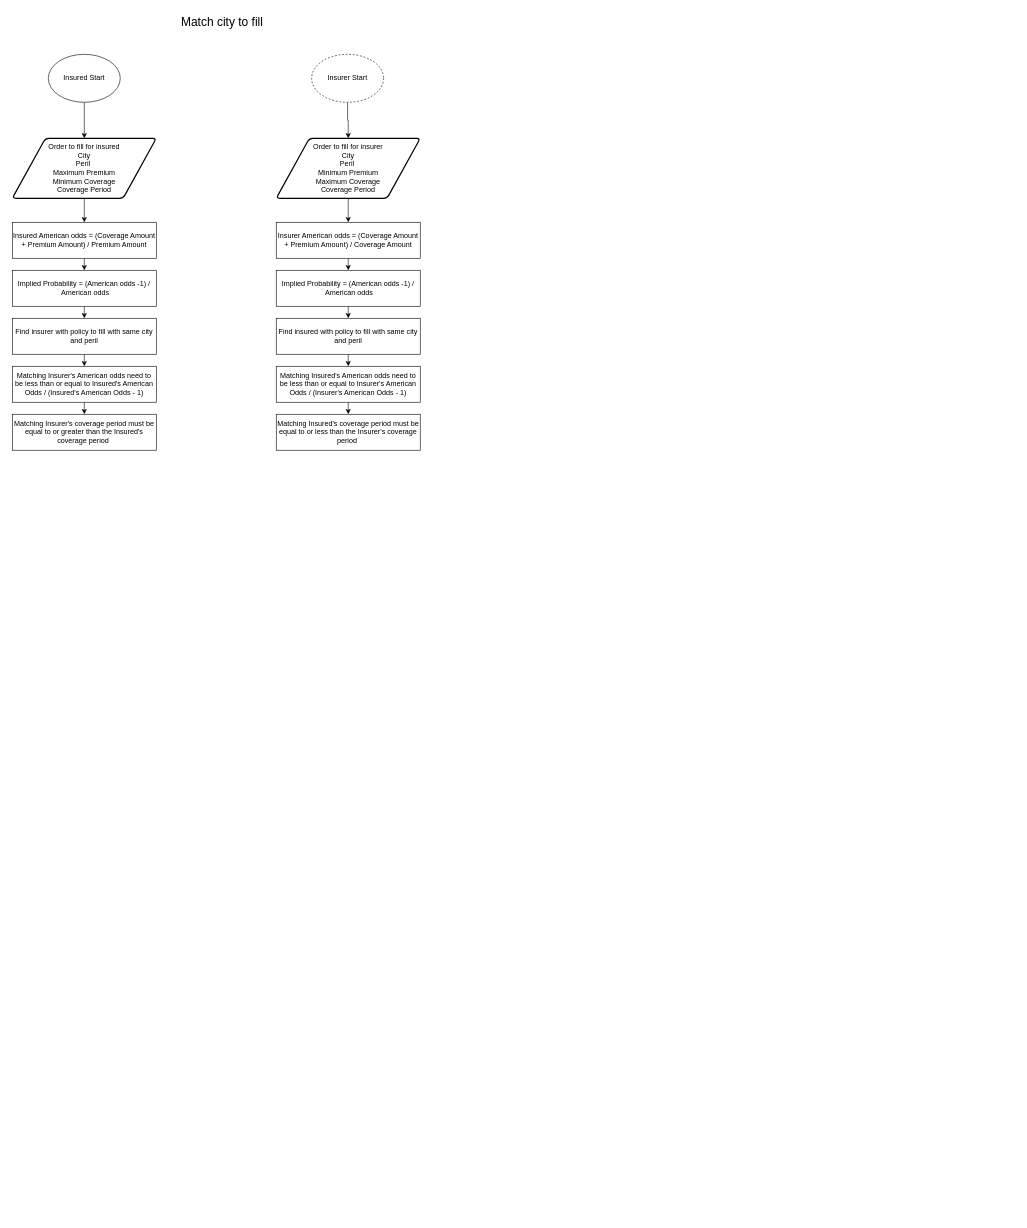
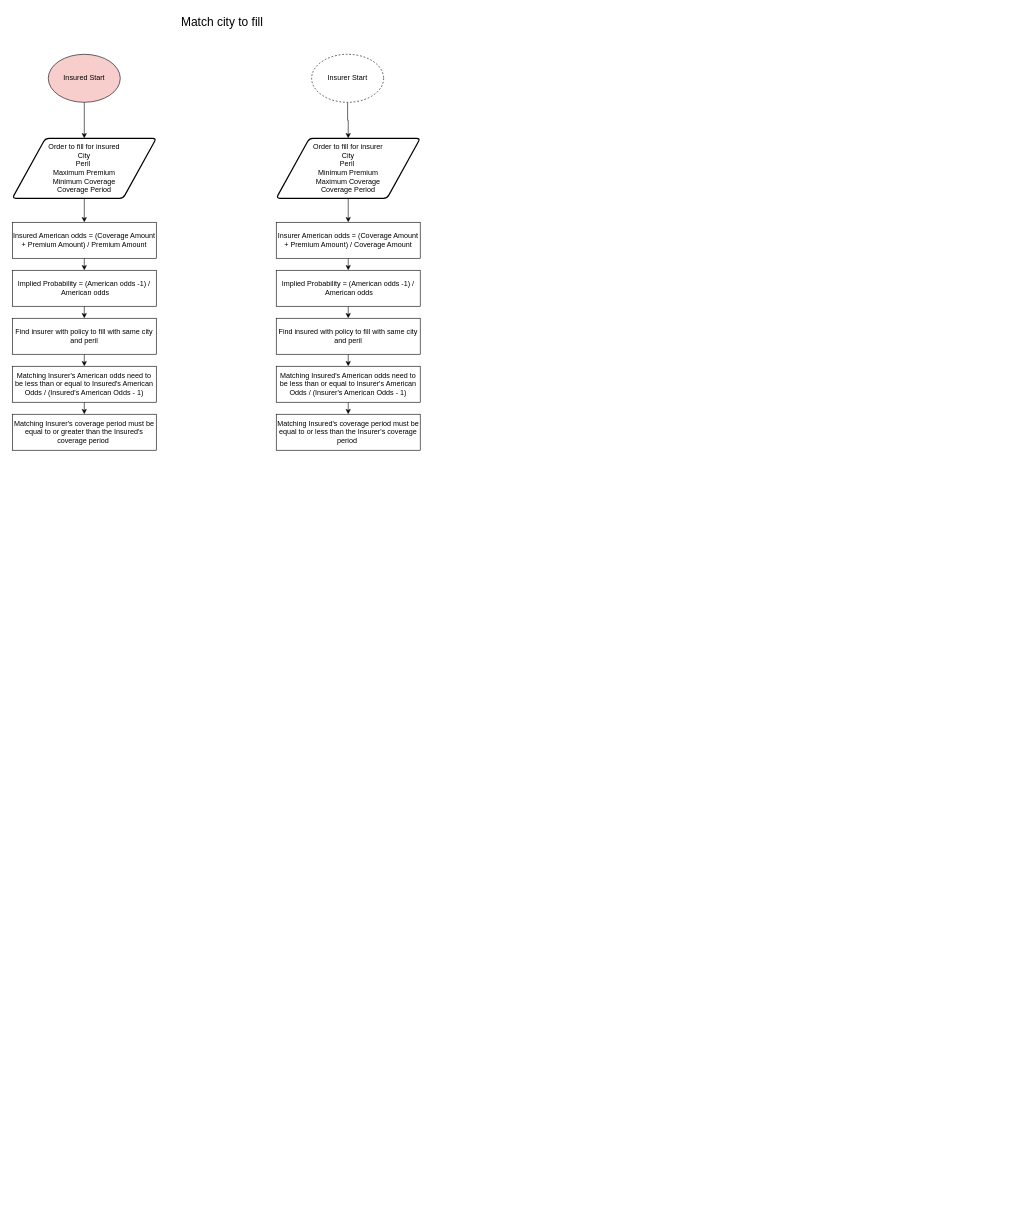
  <mxCell id="0" />
  <mxCell id="1" parent="0" />
  <mxCell id="2" value="Match city to fill" style="text;html=1;strokeColor=none;fillColor=none;align=center;verticalAlign=middle;whiteSpace=wrap;rounded=0;fontSize=20;" vertex="1" parent="1"><mxGeometry x="280" y="20" width="180" height="30" as="geometry" /></mxCell>
  <mxCell id="3" style="edgeStyle=orthogonalEdgeStyle;rounded=0;orthogonalLoop=1;jettySize=auto;html=1;exitX=0.5;exitY=1;exitDx=0;exitDy=0;entryX=0.5;entryY=0;entryDx=0;entryDy=0;" edge="1" parent="1" source="4" target="11"><mxGeometry relative="1" as="geometry" /></mxCell>
  <mxCell id="4" value="Order to fill for insured&lt;br&gt;City &lt;br&gt;Peril&amp;nbsp;&lt;br&gt;Maximum Premium &lt;br&gt;Minimum Coverage &lt;br&gt;Coverage Period" style="shape=parallelogram;html=1;strokeWidth=2;perimeter=parallelogramPerimeter;whiteSpace=wrap;rounded=1;arcSize=12;size=0.23;" vertex="1" parent="1"><mxGeometry x="20" y="230" width="240" height="100" as="geometry" /></mxCell>
  <mxCell id="5" style="edgeStyle=orthogonalEdgeStyle;rounded=0;orthogonalLoop=1;jettySize=auto;html=1;entryX=1;entryY=0.5;entryDx=0;entryDy=0;startArrow=none;startFill=0;endArrow=classic;endFill=1;" edge="1" parent="1"><mxGeometry relative="1" as="geometry"><mxPoint x="1490" y="2025" as="targetPoint" /></mxGeometry></mxCell>
  <mxCell id="6" style="edgeStyle=orthogonalEdgeStyle;rounded=0;orthogonalLoop=1;jettySize=auto;html=1;startArrow=none;startFill=0;endArrow=classic;endFill=1;" edge="1" parent="1"><mxGeometry relative="1" as="geometry"><mxPoint x="1690" y="1335" as="sourcePoint" /></mxGeometry></mxCell>
  <mxCell id="7" style="edgeStyle=orthogonalEdgeStyle;rounded=0;orthogonalLoop=1;jettySize=auto;html=1;entryX=1;entryY=0.5;entryDx=0;entryDy=0;startArrow=none;startFill=0;endArrow=classic;endFill=1;" edge="1" parent="1"><mxGeometry relative="1" as="geometry"><mxPoint x="1690" y="1670" as="sourcePoint" /></mxGeometry></mxCell>
  <mxCell id="8" style="edgeStyle=orthogonalEdgeStyle;rounded=0;orthogonalLoop=1;jettySize=auto;html=1;exitX=0.5;exitY=1;exitDx=0;exitDy=0;entryX=0.5;entryY=0;entryDx=0;entryDy=0;" edge="1" parent="1" source="9" target="13"><mxGeometry relative="1" as="geometry" /></mxCell>
  <mxCell id="9" value="Order to fill for insurer&lt;br&gt;City &lt;br&gt;Peril&amp;nbsp;&lt;br&gt;Minimum Premium &lt;br&gt;Maximum Coverage &lt;br&gt;Coverage Period" style="shape=parallelogram;html=1;strokeWidth=2;perimeter=parallelogramPerimeter;whiteSpace=wrap;rounded=1;arcSize=12;size=0.23;" vertex="1" parent="1"><mxGeometry x="460" y="230" width="240" height="100" as="geometry" /></mxCell>
  <mxCell id="10" style="edgeStyle=orthogonalEdgeStyle;rounded=0;orthogonalLoop=1;jettySize=auto;html=1;exitX=0.5;exitY=1;exitDx=0;exitDy=0;entryX=0.5;entryY=0;entryDx=0;entryDy=0;" edge="1" parent="1" source="11" target="15"><mxGeometry relative="1" as="geometry" /></mxCell>
  <mxCell id="11" value="Insured American odds = (Coverage Amount + Premium Amount) / Premium Amount" style="rounded=0;whiteSpace=wrap;html=1;" vertex="1" parent="1"><mxGeometry x="20" y="370" width="240" height="60" as="geometry" /></mxCell>
  <mxCell id="12" style="edgeStyle=orthogonalEdgeStyle;rounded=0;orthogonalLoop=1;jettySize=auto;html=1;exitX=0.5;exitY=1;exitDx=0;exitDy=0;entryX=0.5;entryY=0;entryDx=0;entryDy=0;" edge="1" parent="1" source="13" target="19"><mxGeometry relative="1" as="geometry" /></mxCell>
  <mxCell id="13" value="Insurer American odds = (Coverage Amount + Premium Amount) / Coverage Amount" style="rounded=0;whiteSpace=wrap;html=1;" vertex="1" parent="1"><mxGeometry x="460" y="370" width="240" height="60" as="geometry" /></mxCell>
  <mxCell id="14" style="edgeStyle=orthogonalEdgeStyle;rounded=0;orthogonalLoop=1;jettySize=auto;html=1;exitX=0.5;exitY=1;exitDx=0;exitDy=0;entryX=0.5;entryY=0;entryDx=0;entryDy=0;" edge="1" parent="1" source="15" target="23"><mxGeometry relative="1" as="geometry" /></mxCell>
  <mxCell id="15" value="Implied Probability = (American odds -1) / &amp;nbsp;American odds" style="rounded=0;whiteSpace=wrap;html=1;" vertex="1" parent="1"><mxGeometry x="20" y="450" width="240" height="60" as="geometry" /></mxCell>
  <mxCell id="16" value="" style="edgeStyle=orthogonalEdgeStyle;rounded=0;orthogonalLoop=1;jettySize=auto;html=1;" edge="1" parent="1" source="17" target="4"><mxGeometry relative="1" as="geometry" /></mxCell>
- <mxCell id="17" value="Insured Start" style="ellipse;whiteSpace=wrap;html=1;" vertex="1" parent="1"><mxGeometry x="80" y="90" width="120" height="80" as="geometry" /></mxCell>
+ <mxCell id="17" value="Insured Start" style="ellipse;whiteSpace=wrap;html=1;fillColor=#f8cecc;" vertex="1" parent="1"><mxGeometry x="80" y="90" width="120" height="80" as="geometry" /></mxCell>
  <mxCell id="18" style="edgeStyle=orthogonalEdgeStyle;rounded=0;orthogonalLoop=1;jettySize=auto;html=1;exitX=0.5;exitY=1;exitDx=0;exitDy=0;entryX=0.5;entryY=0;entryDx=0;entryDy=0;" edge="1" parent="1" source="19" target="27"><mxGeometry relative="1" as="geometry" /></mxCell>
  <mxCell id="19" value="Implied Probability = (American odds -1) / &amp;nbsp;American odds" style="rounded=0;whiteSpace=wrap;html=1;" vertex="1" parent="1"><mxGeometry x="460" y="450" width="240" height="60" as="geometry" /></mxCell>
  <mxCell id="20" value="" style="edgeStyle=orthogonalEdgeStyle;rounded=0;orthogonalLoop=1;jettySize=auto;html=1;" edge="1" parent="1" source="21" target="9"><mxGeometry relative="1" as="geometry" /></mxCell>
  <mxCell id="21" value="Insurer Start" style="ellipse;whiteSpace=wrap;html=1;dashed=1;" vertex="1" parent="1"><mxGeometry x="519" y="90" width="120" height="80" as="geometry" /></mxCell>
  <mxCell id="22" style="edgeStyle=orthogonalEdgeStyle;rounded=0;orthogonalLoop=1;jettySize=auto;html=1;exitX=0.5;exitY=1;exitDx=0;exitDy=0;entryX=0.5;entryY=0;entryDx=0;entryDy=0;" edge="1" parent="1" source="23" target="25"><mxGeometry relative="1" as="geometry" /></mxCell>
  <mxCell id="23" value="Find insurer with policy to fill with same city and peril" style="rounded=0;whiteSpace=wrap;html=1;" vertex="1" parent="1"><mxGeometry x="20" y="530" width="240" height="60" as="geometry" /></mxCell>
  <mxCell id="24" style="edgeStyle=orthogonalEdgeStyle;rounded=0;orthogonalLoop=1;jettySize=auto;html=1;exitX=0.5;exitY=1;exitDx=0;exitDy=0;entryX=0.5;entryY=0;entryDx=0;entryDy=0;" edge="1" parent="1" source="25" target="30"><mxGeometry relative="1" as="geometry" /></mxCell>
  <mxCell id="25" value="Matching Insurer's American odds need to be less than or equal to Insured's American Odds / (Insured's American Odds - 1)" style="rounded=0;whiteSpace=wrap;html=1;" vertex="1" parent="1"><mxGeometry x="20" y="610" width="240" height="60" as="geometry" /></mxCell>
  <mxCell id="26" style="edgeStyle=orthogonalEdgeStyle;rounded=0;orthogonalLoop=1;jettySize=auto;html=1;exitX=0.5;exitY=1;exitDx=0;exitDy=0;entryX=0.5;entryY=0;entryDx=0;entryDy=0;" edge="1" parent="1" source="27" target="29"><mxGeometry relative="1" as="geometry" /></mxCell>
  <mxCell id="27" value="Find insured with policy to fill with same city and peril" style="rounded=0;whiteSpace=wrap;html=1;" vertex="1" parent="1"><mxGeometry x="460" y="530" width="240" height="60" as="geometry" /></mxCell>
  <mxCell id="28" style="edgeStyle=orthogonalEdgeStyle;rounded=0;orthogonalLoop=1;jettySize=auto;html=1;exitX=0.5;exitY=1;exitDx=0;exitDy=0;entryX=0.5;entryY=0;entryDx=0;entryDy=0;" edge="1" parent="1" source="29" target="31"><mxGeometry relative="1" as="geometry" /></mxCell>
  <mxCell id="29" value="Matching Insured's American odds need to be less than or equal to Insurer's American Odds / (Insurer's American Odds - 1)" style="rounded=0;whiteSpace=wrap;html=1;" vertex="1" parent="1"><mxGeometry x="460" y="610" width="240" height="60" as="geometry" /></mxCell>
  <mxCell id="30" value="Matching Insurer's coverage period must be equal to or greater than the Insured's coverage period&amp;nbsp;" style="rounded=0;whiteSpace=wrap;html=1;" vertex="1" parent="1"><mxGeometry x="20" y="690" width="240" height="60" as="geometry" /></mxCell>
  <mxCell id="31" value="Matching Insured's coverage period must be equal to or less than the Insurer's coverage period&amp;nbsp;" style="rounded=0;whiteSpace=wrap;html=1;" vertex="1" parent="1"><mxGeometry x="460" y="690" width="240" height="60" as="geometry" /></mxCell>
